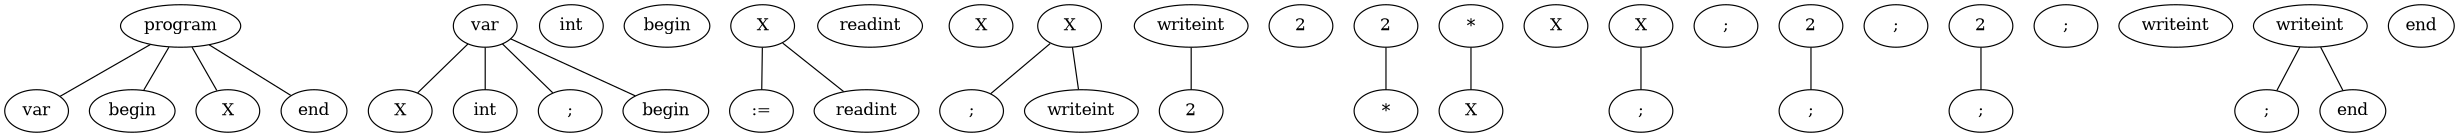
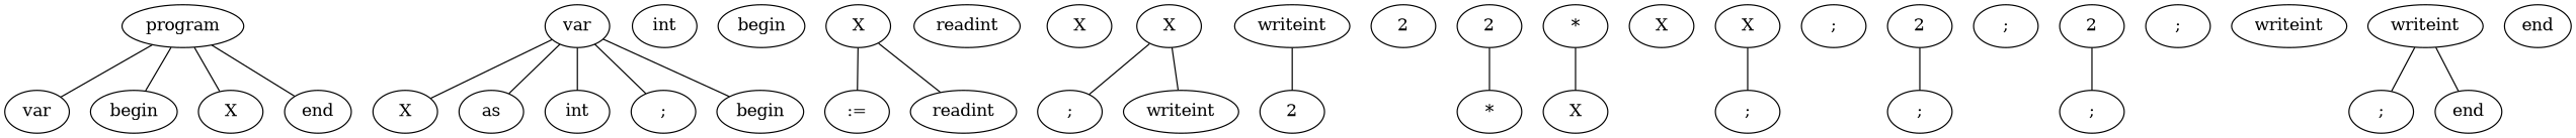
  graph {
    n1 [label=program]
    n2 [label=var]
    n3 [label=begin]
    n4 [label=X]
    n5 [label=end]
    n6 [label=var]
    n7 [label=X]
+   n8 [label=as]
    n9 [label=int]
    n10 [label=";"]
    n11 [label=begin]
    n12 [label=int]
    n13 [label=begin]
    n14 [label=X]
    n15 [label=":="]
    n16 [label=readint]
    n17 [label=readint]
    n18 [label=X]
    n19 [label=X]
    n20 [label=";"]
    n21 [label=writeint]
    n22 [label=writeint]
    n23 [label=2]
    n24 [label=2]
    n25 [label=2]
    n26 [label="*"]
    n27 [label="*"]
    n28 [label=X]
    n29 [label=X]
    n30 [label=X]
    n31 [label=";"]
    n32 [label=";"]
    n33 [label=2]
    n34 [label=";"]
    n35 [label=";"]
    n36 [label=2]
    n37 [label=";"]
    n38 [label=";"]
    n39 [label=writeint]
    n40 [label=writeint]
    n41 [label=";"]
    n42 [label=end]
    n43 [label=end]
    n1 -- n2
    n1 -- n3
    n1 -- n4
    n1 -- n5
    n6 -- n7
+   n6 -- n8
    n6 -- n9
    n6 -- n10
    n6 -- n11
    n14 -- n15
    n14 -- n16
    n19 -- n20
    n19 -- n21
    n22 -- n23
    n25 -- n26
    n27 -- n28
    n30 -- n31
    n33 -- n34
    n36 -- n37
    n40 -- n41
    n40 -- n42
  }
